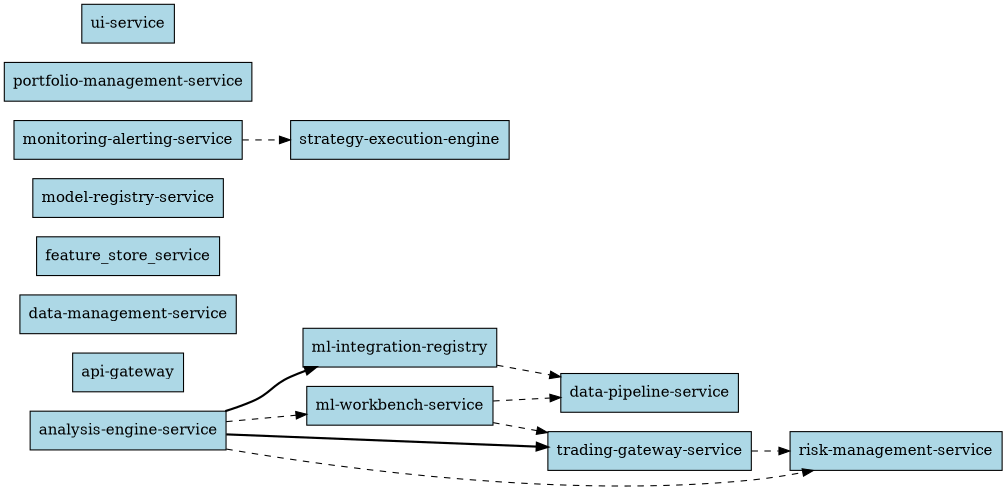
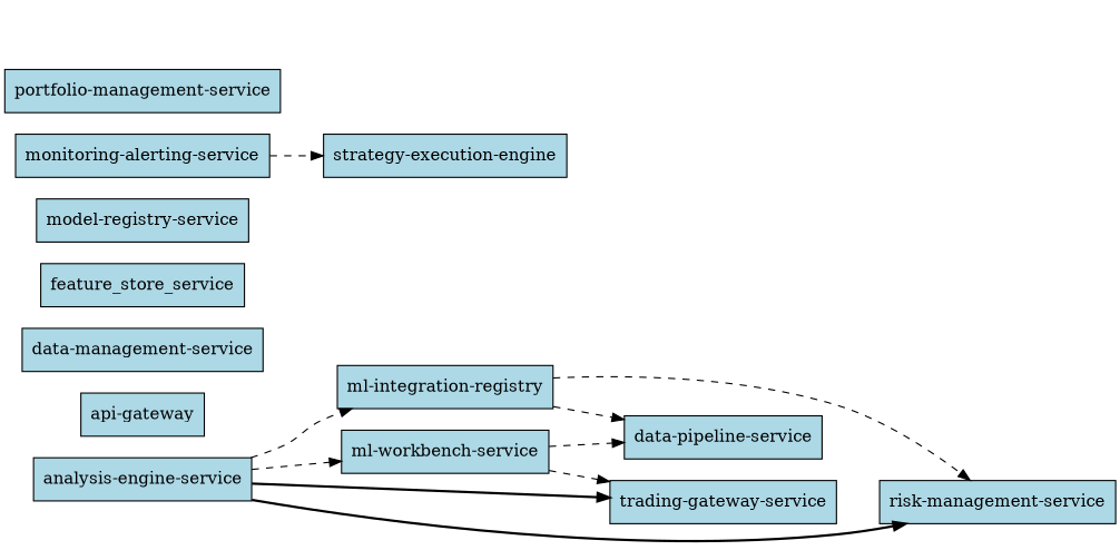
  digraph {
    fontname="DejaVu Serif"
    rankdir=LR
    node [fillcolor=lightblue fontname="DejaVu Serif" shape=box style=filled]
    edge [color=black fontname="DejaVu Serif" style=dashed]
    n1 [label="analysis-engine-service"]
    n2 [label="ml-integration-registry"]
    n3 [label="ml-workbench-service"]
    n4 [label="risk-management-service"]
    n5 [label="trading-gateway-service"]
    n6 [label="data-pipeline-service"]
    n7 [label="api-gateway"]
    n8 [label="data-management-service"]
    n9 [label=feature_store_service]
    n10 [label="model-registry-service"]
    n11 [label="monitoring-alerting-service"]
    n12 [label="strategy-execution-engine"]
    n13 [label="portfolio-management-service"]
-   n14 [label="ui-service"]
-   n1 -> n2 [style=bold]
+   n1 -> n2
    n1 -> n3
-   n1 -> n4
+   n1 -> n4 [style=bold]
    n1 -> n5 [style=bold]
    n2 -> n6
    n3 -> n5
    n3 -> n6
-   n5 -> n4
+   n2 -> n4
    n11 -> n12
  }
